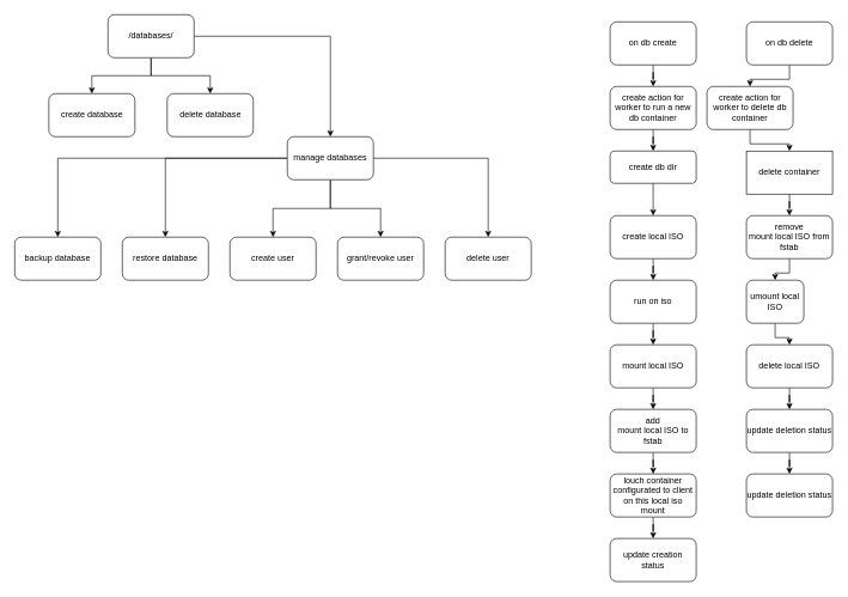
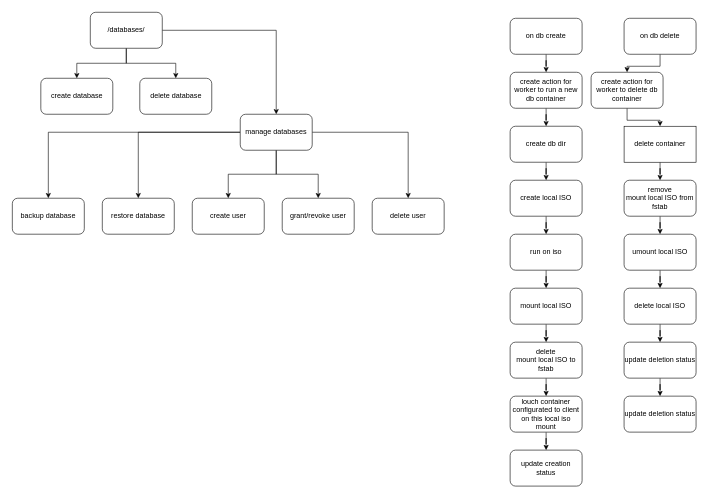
  <mxCell id="0" />
  <mxCell id="1" parent="0" />
  <mxCell id="2" style="edgeStyle=orthogonalEdgeStyle;rounded=0;orthogonalLoop=1;jettySize=auto;html=1;" parent="1" source="5" target="6" edge="1"><mxGeometry relative="1" as="geometry" /></mxCell>
  <mxCell id="3" style="edgeStyle=orthogonalEdgeStyle;rounded=0;orthogonalLoop=1;jettySize=auto;html=1;" parent="1" source="5" target="7" edge="1"><mxGeometry relative="1" as="geometry" /></mxCell>
  <mxCell id="4" style="edgeStyle=orthogonalEdgeStyle;rounded=0;orthogonalLoop=1;jettySize=auto;html=1;" parent="1" source="5" target="13" edge="1"><mxGeometry relative="1" as="geometry" /></mxCell>
  <mxCell id="5" value="/databases/" style="rounded=1;whiteSpace=wrap;html=1;" parent="1" vertex="1"><mxGeometry x="150" y="20" width="120" height="60" as="geometry" /></mxCell>
  <mxCell id="6" value="create database" style="rounded=1;whiteSpace=wrap;html=1;" parent="1" vertex="1"><mxGeometry x="67.5" y="130" width="120" height="60" as="geometry" /></mxCell>
  <mxCell id="7" value="delete database" style="rounded=1;whiteSpace=wrap;html=1;" parent="1" vertex="1"><mxGeometry x="232.5" y="130" width="120" height="60" as="geometry" /></mxCell>
  <mxCell id="8" style="edgeStyle=orthogonalEdgeStyle;rounded=0;orthogonalLoop=1;jettySize=auto;html=1;" parent="1" source="13" target="14" edge="1"><mxGeometry relative="1" as="geometry" /></mxCell>
  <mxCell id="9" style="edgeStyle=orthogonalEdgeStyle;rounded=0;orthogonalLoop=1;jettySize=auto;html=1;" parent="1" source="13" target="15" edge="1"><mxGeometry relative="1" as="geometry" /></mxCell>
  <mxCell id="10" style="edgeStyle=orthogonalEdgeStyle;rounded=0;orthogonalLoop=1;jettySize=auto;html=1;" parent="1" source="13" target="16" edge="1"><mxGeometry relative="1" as="geometry" /></mxCell>
  <mxCell id="11" style="edgeStyle=orthogonalEdgeStyle;rounded=0;orthogonalLoop=1;jettySize=auto;html=1;" parent="1" source="13" target="17" edge="1"><mxGeometry relative="1" as="geometry" /></mxCell>
  <mxCell id="12" style="edgeStyle=orthogonalEdgeStyle;rounded=0;orthogonalLoop=1;jettySize=auto;html=1;" parent="1" source="13" target="18" edge="1"><mxGeometry relative="1" as="geometry" /></mxCell>
  <mxCell id="13" value="manage databases" style="rounded=1;whiteSpace=wrap;html=1;" parent="1" vertex="1"><mxGeometry x="400" y="190" width="120" height="60" as="geometry" /></mxCell>
  <mxCell id="14" value="&lt;div&gt;backup database&lt;/div&gt;" style="rounded=1;whiteSpace=wrap;html=1;" parent="1" vertex="1"><mxGeometry x="20" y="330" width="120" height="60" as="geometry" /></mxCell>
  <mxCell id="15" value="&lt;div&gt;restore database&lt;/div&gt;" style="rounded=1;whiteSpace=wrap;html=1;" parent="1" vertex="1"><mxGeometry x="170" y="330" width="120" height="60" as="geometry" /></mxCell>
  <mxCell id="16" value="create user" style="rounded=1;whiteSpace=wrap;html=1;" parent="1" vertex="1"><mxGeometry x="320" y="330" width="120" height="60" as="geometry" /></mxCell>
  <mxCell id="17" value="grant/revoke user" style="rounded=1;whiteSpace=wrap;html=1;" parent="1" vertex="1"><mxGeometry x="470" y="330" width="120" height="60" as="geometry" /></mxCell>
  <mxCell id="18" value="delete user" style="rounded=1;whiteSpace=wrap;html=1;" parent="1" vertex="1"><mxGeometry x="620" y="330" width="120" height="60" as="geometry" /></mxCell>
  <mxCell id="19" style="edgeStyle=orthogonalEdgeStyle;rounded=0;orthogonalLoop=1;jettySize=auto;html=1;" parent="1" source="20" target="22" edge="1"><mxGeometry relative="1" as="geometry" /></mxCell>
  <mxCell id="20" value="on db create" style="rounded=1;whiteSpace=wrap;html=1;" parent="1" vertex="1"><mxGeometry x="850" y="30" width="120" height="60" as="geometry" /></mxCell>
  <mxCell id="21" style="edgeStyle=orthogonalEdgeStyle;rounded=0;orthogonalLoop=1;jettySize=auto;html=1;" edge="1" parent="1" source="22" target="47"><mxGeometry relative="1" as="geometry" /></mxCell>
  <mxCell id="22" value="create action for worker to run a new db container" style="rounded=1;whiteSpace=wrap;html=1;" parent="1" vertex="1"><mxGeometry x="850" y="120" width="120" height="60" as="geometry" /></mxCell>
  <mxCell id="23" value="update creation status" style="rounded=1;whiteSpace=wrap;html=1;" parent="1" vertex="1"><mxGeometry x="850" y="750" width="120" height="60" as="geometry" /></mxCell>
  <mxCell id="24" style="edgeStyle=orthogonalEdgeStyle;rounded=0;orthogonalLoop=1;jettySize=auto;html=1;" edge="1" parent="1" source="25" target="49"><mxGeometry relative="1" as="geometry" /></mxCell>
  <mxCell id="25" value="&lt;div&gt;create local ISO&lt;/div&gt;" style="rounded=1;whiteSpace=wrap;html=1;" parent="1" vertex="1"><mxGeometry x="850" y="300" width="120" height="60" as="geometry" /></mxCell>
  <mxCell id="26" style="edgeStyle=orthogonalEdgeStyle;rounded=0;orthogonalLoop=1;jettySize=auto;html=1;" parent="1" source="27" target="29" edge="1"><mxGeometry relative="1" as="geometry" /></mxCell>
  <mxCell id="27" value="&lt;div&gt;mount local ISO&lt;/div&gt;" style="rounded=1;whiteSpace=wrap;html=1;" parent="1" vertex="1"><mxGeometry x="850" y="480" width="120" height="60" as="geometry" /></mxCell>
  <mxCell id="28" style="edgeStyle=orthogonalEdgeStyle;rounded=0;orthogonalLoop=1;jettySize=auto;html=1;" parent="1" source="29" target="31" edge="1"><mxGeometry relative="1" as="geometry" /></mxCell>
- <mxCell id="29" value="add&lt;br&gt;&lt;div&gt;mount local ISO to fstab&lt;br&gt;&lt;/div&gt;" style="rounded=1;whiteSpace=wrap;html=1;" parent="1" vertex="1"><mxGeometry x="850" y="570" width="120" height="60" as="geometry" /></mxCell>
+ <mxCell id="29" value="delete&lt;br&gt;&lt;div&gt;mount local ISO to fstab&lt;br&gt;&lt;/div&gt;" style="rounded=1;whiteSpace=wrap;html=1;" parent="1" vertex="1"><mxGeometry x="850" y="570" width="120" height="60" as="geometry" /></mxCell>
  <mxCell id="30" style="edgeStyle=orthogonalEdgeStyle;rounded=0;orthogonalLoop=1;jettySize=auto;html=1;" parent="1" source="31" target="23" edge="1"><mxGeometry relative="1" as="geometry" /></mxCell>
  <mxCell id="31" value="louch container configurated to client on this local iso mount" style="rounded=1;whiteSpace=wrap;html=1;" parent="1" vertex="1"><mxGeometry x="850" y="660" width="120" height="60" as="geometry" /></mxCell>
  <mxCell id="32" style="edgeStyle=orthogonalEdgeStyle;rounded=0;orthogonalLoop=1;jettySize=auto;html=1;" parent="1" source="33" target="35" edge="1"><mxGeometry relative="1" as="geometry" /></mxCell>
  <mxCell id="33" value="on db delete" style="rounded=1;whiteSpace=wrap;html=1;" parent="1" vertex="1"><mxGeometry x="1040" y="30" width="120" height="60" as="geometry" /></mxCell>
  <mxCell id="34" style="edgeStyle=orthogonalEdgeStyle;rounded=0;orthogonalLoop=1;jettySize=auto;html=1;" edge="1" parent="1" source="35" target="45"><mxGeometry relative="1" as="geometry" /></mxCell>
  <mxCell id="35" value="create action for worker to delete db container" style="rounded=1;whiteSpace=wrap;html=1;" parent="1" vertex="1"><mxGeometry x="985" y="120" width="120" height="60" as="geometry" /></mxCell>
  <mxCell id="36" style="edgeStyle=orthogonalEdgeStyle;rounded=0;orthogonalLoop=1;jettySize=auto;html=1;" edge="1" parent="1" source="37" target="50"><mxGeometry relative="1" as="geometry" /></mxCell>
  <mxCell id="37" value="update deletion status" style="rounded=1;whiteSpace=wrap;html=1;" parent="1" vertex="1"><mxGeometry x="1040" y="570" width="120" height="60" as="geometry" /></mxCell>
  <mxCell id="38" style="edgeStyle=orthogonalEdgeStyle;rounded=0;orthogonalLoop=1;jettySize=auto;html=1;" parent="1" source="39" target="37" edge="1"><mxGeometry relative="1" as="geometry" /></mxCell>
  <mxCell id="39" value="&lt;div&gt;delete local ISO&lt;/div&gt;" style="rounded=1;whiteSpace=wrap;html=1;" parent="1" vertex="1"><mxGeometry x="1040" y="480" width="120" height="60" as="geometry" /></mxCell>
  <mxCell id="40" style="edgeStyle=orthogonalEdgeStyle;rounded=0;orthogonalLoop=1;jettySize=auto;html=1;" parent="1" source="41" target="39" edge="1"><mxGeometry relative="1" as="geometry" /></mxCell>
- <mxCell id="41" value="umount local ISO" style="rounded=1;whiteSpace=wrap;html=1;" parent="1" vertex="1"><mxGeometry x="1040" y="390" width="80" height="60" as="geometry" /></mxCell>
+ <mxCell id="41" value="umount local ISO" style="rounded=1;whiteSpace=wrap;html=1;" parent="1" vertex="1"><mxGeometry x="1040" y="390" width="120" height="60" as="geometry" /></mxCell>
  <mxCell id="42" style="edgeStyle=orthogonalEdgeStyle;rounded=0;orthogonalLoop=1;jettySize=auto;html=1;" parent="1" source="43" target="41" edge="1"><mxGeometry relative="1" as="geometry" /></mxCell>
  <mxCell id="43" value="remove&lt;br&gt;&lt;div&gt;mount local ISO from fstab&lt;br&gt;&lt;/div&gt;" style="rounded=1;whiteSpace=wrap;html=1;" parent="1" vertex="1"><mxGeometry x="1040" y="300" width="120" height="60" as="geometry" /></mxCell>
  <mxCell id="44" style="edgeStyle=orthogonalEdgeStyle;rounded=0;orthogonalLoop=1;jettySize=auto;html=1;" parent="1" source="45" target="43" edge="1"><mxGeometry relative="1" as="geometry" /></mxCell>
  <mxCell id="45" value="delete container" style="whiteSpace=wrap;html=1;rounded=0;" parent="1" vertex="1"><mxGeometry x="1040" y="210" width="120" height="60" as="geometry" /></mxCell>
  <mxCell id="46" style="edgeStyle=orthogonalEdgeStyle;rounded=0;orthogonalLoop=1;jettySize=auto;html=1;" edge="1" parent="1" source="47" target="25"><mxGeometry relative="1" as="geometry" /></mxCell>
- <mxCell id="47" value="create db dir" style="rounded=1;whiteSpace=wrap;html=1;" vertex="1" parent="1"><mxGeometry x="850" y="210" width="120" height="45" as="geometry" /></mxCell>
+ <mxCell id="47" value="create db dir" style="rounded=1;whiteSpace=wrap;html=1;" vertex="1" parent="1"><mxGeometry x="850" y="210" width="120" height="60" as="geometry" /></mxCell>
  <mxCell id="48" style="edgeStyle=orthogonalEdgeStyle;rounded=0;orthogonalLoop=1;jettySize=auto;html=1;" edge="1" parent="1" source="49" target="27"><mxGeometry relative="1" as="geometry" /></mxCell>
  <mxCell id="49" value="&lt;div&gt;run on iso&lt;/div&gt;" style="rounded=1;whiteSpace=wrap;html=1;" vertex="1" parent="1"><mxGeometry x="850" y="390" width="120" height="60" as="geometry" /></mxCell>
  <mxCell id="50" value="update deletion status" style="rounded=1;whiteSpace=wrap;html=1;" vertex="1" parent="1"><mxGeometry x="1040" y="660" width="120" height="60" as="geometry" /></mxCell>
